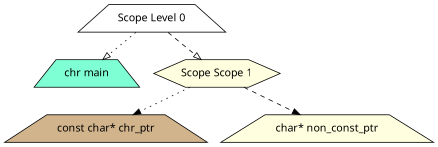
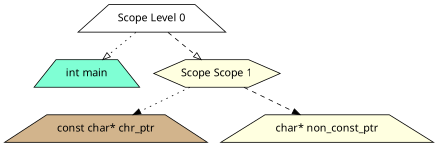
  digraph {
    fontname="Noto Sans"
    node [fillcolor=lightyellow fontname="Noto Sans" shape=trapezium style=filled]
    edge [arrowhead=onormal color=black fontname="Noto Sans" style=dotted]
    n1 [fillcolor=white label="Scope Level 0"]
-   n2 [fillcolor=aquamarine label="chr main"]
+   n2 [fillcolor=aquamarine label="int main"]
    n3 [label="Scope Scope 1" shape=hexagon]
    n4 [fillcolor=tan label="const char* chr_ptr"]
    n5 [label="char* non_const_ptr"]
    n1 -> n2
    n1 -> n3 [style=dashed color=""]
    n3 -> n4 [arrowhead=normal]
    n3 -> n5 [arrowhead=normal style=dashed]
  }
